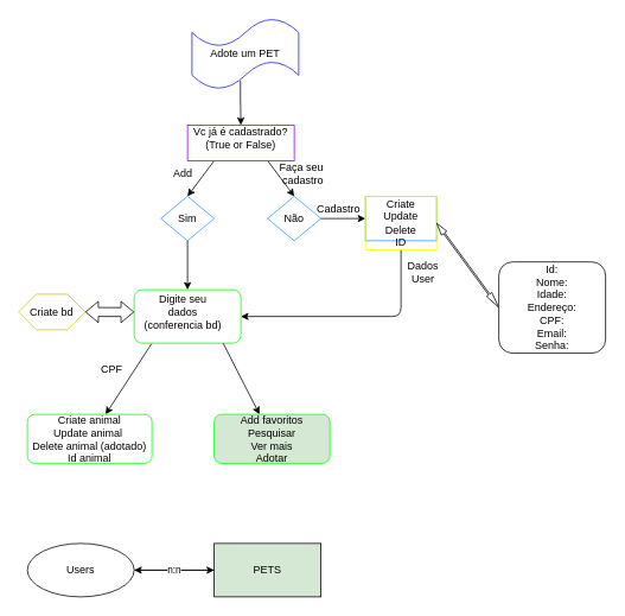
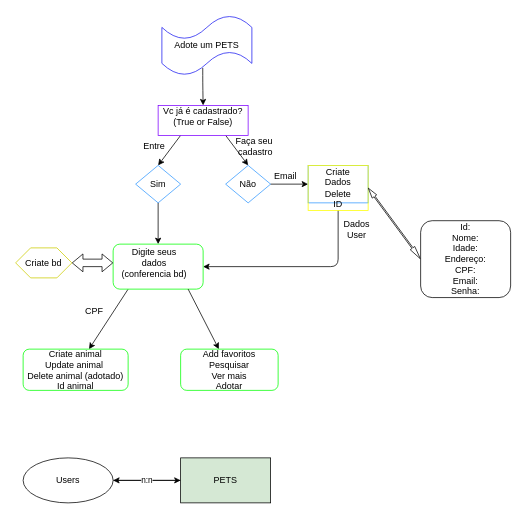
  <mxCell id="0" />
  <mxCell id="1" parent="0" />
  <mxCell id="2" value="" style="endArrow=classic;html=1;startArrow=none;" parent="1" edge="1"><mxGeometry width="50" height="50" relative="1" as="geometry"><mxPoint x="269.5" y="90" as="sourcePoint" /><mxPoint x="270" y="140" as="targetPoint" /><Array as="points"><mxPoint x="269.5" y="110" /></Array></mxGeometry></mxCell>
  <mxCell id="3" value="" style="shape=tape;whiteSpace=wrap;html=1;strokeColor=#1D1DF0;" parent="1" vertex="1"><mxGeometry x="215" width="120" height="80" as="geometry" y="20" /></mxCell>
- <mxCell id="4" value="Adote um PET" style="text;html=1;strokeColor=none;fillColor=none;align=center;verticalAlign=middle;whiteSpace=wrap;rounded=0;" parent="1" vertex="1"><mxGeometry x="200" y="40" width="150" height="40" as="geometry" /></mxCell>
+ <mxCell id="4" value="Adote um PETS" style="text;html=1;strokeColor=none;fillColor=none;align=center;verticalAlign=middle;whiteSpace=wrap;rounded=0;" parent="1" vertex="1"><mxGeometry x="200" y="40" width="150" height="40" as="geometry" /></mxCell>
  <mxCell id="5" style="edgeStyle=none;html=1;exitX=0.25;exitY=1;exitDx=0;exitDy=0;" parent="1" source="7" edge="1"><mxGeometry relative="1" as="geometry"><mxPoint x="210" y="220" as="targetPoint" /></mxGeometry></mxCell>
  <mxCell id="6" style="edgeStyle=none;html=1;exitX=0.75;exitY=1;exitDx=0;exitDy=0;" parent="1" source="7" edge="1"><mxGeometry relative="1" as="geometry"><mxPoint x="330" y="220" as="targetPoint" /></mxGeometry></mxCell>
  <mxCell id="7" value="" style="rounded=0;whiteSpace=wrap;html=1;strokeColor=#7F00FF;" parent="1" vertex="1"><mxGeometry x="210" y="140" width="120" height="40" as="geometry" /></mxCell>
  <mxCell id="8" value="Vc já é cadastrado?&lt;br&gt;(True or False)" style="text;html=1;strokeColor=none;fillColor=none;align=center;verticalAlign=middle;whiteSpace=wrap;rounded=0;" parent="1" vertex="1"><mxGeometry x="210" y="140" width="120" height="30" as="geometry" /></mxCell>
  <mxCell id="9" value="" style="rhombus;whiteSpace=wrap;html=1;strokeColor=#3399FF;" parent="1" vertex="1"><mxGeometry x="180" y="220" width="60" height="50" as="geometry" /></mxCell>
  <mxCell id="10" value="" style="edgeStyle=none;html=1;" parent="1" target="16" edge="1"><mxGeometry relative="1" as="geometry"><mxPoint x="210" y="270" as="sourcePoint" /></mxGeometry></mxCell>
  <mxCell id="11" value="Sim" style="text;html=1;strokeColor=none;fillColor=none;align=center;verticalAlign=middle;whiteSpace=wrap;rounded=0;" parent="1" vertex="1"><mxGeometry x="180" y="230" width="60" height="30" as="geometry" /></mxCell>
  <mxCell id="12" value="" style="rhombus;whiteSpace=wrap;html=1;strokeColor=#3399FF;" parent="1" vertex="1"><mxGeometry x="300" y="220" width="60" height="50" as="geometry" /></mxCell>
  <mxCell id="13" value="" style="edgeStyle=none;html=1;" parent="1" source="14" target="17" edge="1"><mxGeometry relative="1" as="geometry" /></mxCell>
  <mxCell id="14" value="Não" style="text;html=1;strokeColor=none;fillColor=none;align=center;verticalAlign=middle;whiteSpace=wrap;rounded=0;" parent="1" vertex="1"><mxGeometry x="300" y="230" width="60" height="30" as="geometry" /></mxCell>
  <mxCell id="15" value="" style="edgeStyle=none;html=1;" parent="1" target="26" edge="1"><mxGeometry relative="1" as="geometry"><mxPoint x="170" y="385" as="sourcePoint" /></mxGeometry></mxCell>
  <mxCell id="16" value="" style="rounded=1;whiteSpace=wrap;html=1;strokeColor=#00FF00;" parent="1" vertex="1"><mxGeometry x="150" y="325" width="120" height="60" as="geometry" /></mxCell>
  <mxCell id="17" value="" style="whiteSpace=wrap;html=1;strokeColor=#3399FF;" parent="1" vertex="1"><mxGeometry x="410" y="220" width="80" height="50" as="geometry" /></mxCell>
  <mxCell id="18" style="edgeStyle=none;html=1;exitX=0.5;exitY=1;exitDx=0;exitDy=0;entryX=1;entryY=0.5;entryDx=0;entryDy=0;" parent="1" source="19" target="16" edge="1"><mxGeometry relative="1" as="geometry"><Array as="points"><mxPoint x="450" y="355" /></Array></mxGeometry></mxCell>
- <mxCell id="19" value="Criate&lt;br&gt;Update&lt;br&gt;Delete&lt;br&gt;ID" style="text;html=1;strokeColor=#FFFF00;fillColor=none;align=center;verticalAlign=middle;whiteSpace=wrap;rounded=0;" parent="1" vertex="1"><mxGeometry x="410" y="220" width="80" height="60" as="geometry" /></mxCell>
- <mxCell id="20" value="Cadastro" style="text;html=1;strokeColor=none;fillColor=none;align=center;verticalAlign=middle;whiteSpace=wrap;rounded=0;" parent="1" vertex="1"><mxGeometry x="360" y="230" width="40" height="10" as="geometry" /></mxCell>
- <mxCell id="21" value="Digite seu dados&lt;br&gt;(conferencia bd)" style="text;html=1;strokeColor=none;fillColor=none;align=center;verticalAlign=middle;whiteSpace=wrap;rounded=0;" parent="1" vertex="1"><mxGeometry x="160" y="330" width="90" height="40" as="geometry" /></mxCell>
+ <mxCell id="19" value="Criate&lt;br&gt;Dados&lt;br&gt;Delete&lt;br&gt;ID" style="text;html=1;strokeColor=#FFFF00;fillColor=none;align=center;verticalAlign=middle;whiteSpace=wrap;rounded=0;" parent="1" vertex="1"><mxGeometry x="410" y="220" width="80" height="60" as="geometry" /></mxCell>
+ <mxCell id="20" value="Email" style="text;html=1;strokeColor=none;fillColor=none;align=center;verticalAlign=middle;whiteSpace=wrap;rounded=0;" parent="1" vertex="1"><mxGeometry x="360" y="230" width="40" height="10" as="geometry" /></mxCell>
+ <mxCell id="21" value="Digite seus dados&lt;br&gt;(conferencia bd)" style="text;html=1;strokeColor=none;fillColor=none;align=center;verticalAlign=middle;whiteSpace=wrap;rounded=0;" parent="1" vertex="1"><mxGeometry x="160" y="330" width="90" height="40" as="geometry" /></mxCell>
  <mxCell id="22" value="Criate bd" style="shape=hexagon;perimeter=hexagonPerimeter2;whiteSpace=wrap;html=1;fixedSize=1;strokeColor=#CCCC00;" parent="1" vertex="1"><mxGeometry x="20" y="330" width="75" height="40" as="geometry" /></mxCell>
  <mxCell id="23" value="" style="shape=flexArrow;endArrow=classic;startArrow=classic;html=1;endWidth=12.8;endSize=4.424;exitX=1;exitY=0.5;exitDx=0;exitDy=0;startWidth=12.8;startSize=4.424;" parent="1" source="22" edge="1"><mxGeometry width="100" height="100" relative="1" as="geometry"><mxPoint x="90" y="400" as="sourcePoint" /><mxPoint x="150" y="350" as="targetPoint" /></mxGeometry></mxCell>
- <mxCell id="24" value="Add" style="text;html=1;strokeColor=none;fillColor=none;align=center;verticalAlign=middle;whiteSpace=wrap;rounded=0;" parent="1" vertex="1"><mxGeometry x="175" y="180" width="60" height="30" as="geometry" /></mxCell>
+ <mxCell id="24" value="Entre" style="text;html=1;strokeColor=none;fillColor=none;align=center;verticalAlign=middle;whiteSpace=wrap;rounded=0;" parent="1" vertex="1"><mxGeometry x="175" y="180" width="60" height="30" as="geometry" /></mxCell>
  <mxCell id="25" value="Faça seu&amp;nbsp;&lt;br&gt;cadastro" style="text;html=1;strokeColor=none;fillColor=none;align=center;verticalAlign=middle;whiteSpace=wrap;rounded=0;" parent="1" vertex="1"><mxGeometry x="310" y="180" width="60" height="30" as="geometry" /></mxCell>
  <mxCell id="26" value="Criate animal&lt;br&gt;Update animal&amp;nbsp;&lt;br&gt;Delete animal (adotado)&lt;br&gt;Id animal" style="rounded=1;whiteSpace=wrap;html=1;strokeColor=#00FF00;" parent="1" vertex="1"><mxGeometry x="30" y="465" width="140" height="55" as="geometry" /></mxCell>
  <mxCell id="27" value="" style="edgeStyle=none;html=1;" parent="1" target="28" edge="1"><mxGeometry relative="1" as="geometry"><mxPoint x="250" y="385" as="sourcePoint" /></mxGeometry></mxCell>
- <mxCell id="28" value="Add favoritos&lt;br&gt;Pesquisar&lt;br&gt;Ver mais&lt;br&gt;Adotar" style="rounded=1;whiteSpace=wrap;html=1;strokeColor=#00FF00;fillColor=#d5e8d4;" parent="1" vertex="1"><mxGeometry x="240" y="465" width="130" height="55" as="geometry" /></mxCell>
+ <mxCell id="28" value="Add favoritos&lt;br&gt;Pesquisar&lt;br&gt;Ver mais&lt;br&gt;Adotar" style="rounded=1;whiteSpace=wrap;html=1;strokeColor=#00FF00;" parent="1" vertex="1"><mxGeometry x="240" y="465" width="130" height="55" as="geometry" /></mxCell>
  <mxCell id="29" value="CPF" style="text;html=1;strokeColor=none;fillColor=none;align=center;verticalAlign=middle;whiteSpace=wrap;rounded=0;" parent="1" vertex="1"><mxGeometry x="95" y="400" width="60" height="30" as="geometry" /></mxCell>
  <mxCell id="30" value="" style="shape=flexArrow;endArrow=classic;startArrow=classic;html=1;exitX=1;exitY=0.5;exitDx=0;exitDy=0;endWidth=4.8;endSize=5.592;width=1.6;startSize=4.248;startWidth=4.8;entryX=0;entryY=0.5;entryDx=0;entryDy=0;" parent="1" source="19" target="31" edge="1"><mxGeometry width="100" height="100" relative="1" as="geometry"><mxPoint x="490" y="295" as="sourcePoint" /><mxPoint x="560" y="245" as="targetPoint" /><Array as="points" /></mxGeometry></mxCell>
  <mxCell id="31" value="Id:&lt;br&gt;Nome:&lt;br&gt;Idade:&lt;br&gt;Endereço:&lt;br&gt;CPF:&lt;br&gt;Email:&lt;br&gt;Senha:" style="rounded=1;whiteSpace=wrap;html=1;" parent="1" vertex="1"><mxGeometry x="560" y="293.75" width="120" height="102.5" as="geometry" /></mxCell>
  <mxCell id="32" value="Dados User" style="text;html=1;strokeColor=none;fillColor=none;align=center;verticalAlign=middle;whiteSpace=wrap;rounded=0;" parent="1" vertex="1"><mxGeometry x="445" y="290" width="60" height="30" as="geometry" /></mxCell>
  <mxCell id="33" style="edgeStyle=none;html=1;entryX=0;entryY=0.5;entryDx=0;entryDy=0;" edge="1" parent="1" source="34" target="36"><mxGeometry relative="1" as="geometry" /></mxCell>
  <mxCell id="34" value="Users" style="ellipse;whiteSpace=wrap;html=1;" vertex="1" parent="1"><mxGeometry x="30" y="610" width="120" height="60" as="geometry" /></mxCell>
  <mxCell id="35" value="n:n" style="edgeStyle=none;html=1;entryX=1;entryY=0.5;entryDx=0;entryDy=0;" edge="1" parent="1" source="36" target="34"><mxGeometry relative="1" as="geometry"><mxPoint x="220" y="640" as="targetPoint" /></mxGeometry></mxCell>
  <mxCell id="36" value="PETS" style="rounded=0;whiteSpace=wrap;html=1;fillColor=#d5e8d4;" vertex="1" parent="1"><mxGeometry x="240" y="610" width="120" height="60" as="geometry" /></mxCell>
